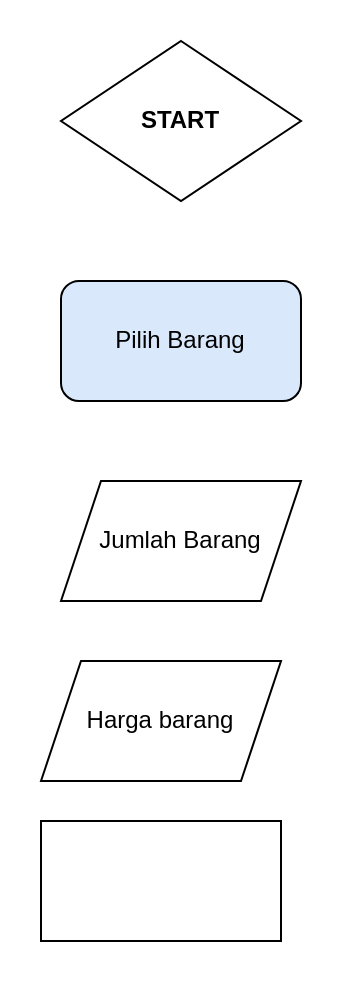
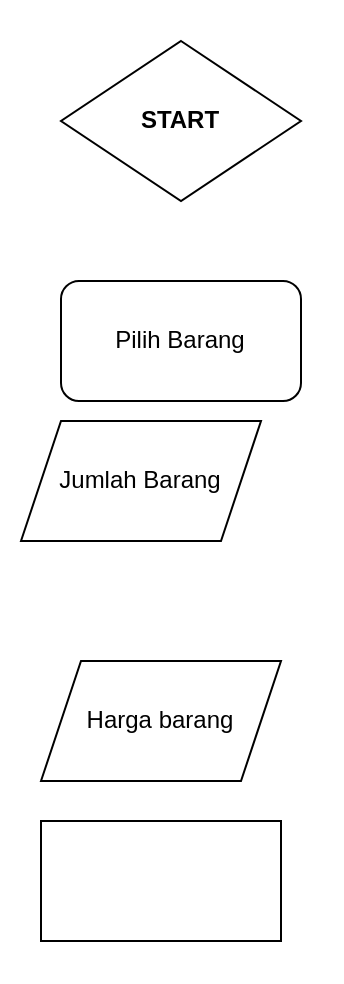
  <mxCell id="0" />
  <mxCell id="1" parent="0" />
  <mxCell id="2" value="&lt;b&gt;START&lt;/b&gt;" style="rhombus;whiteSpace=wrap;html=1;" vertex="1" parent="1"><mxGeometry x="30" y="20" width="120" height="80" as="geometry" /></mxCell>
- <mxCell id="3" value="Pilih Barang" style="rounded=1;whiteSpace=wrap;html=1;fillColor=#dae8fc;" vertex="1" parent="1"><mxGeometry x="30" y="140" width="120" height="60" as="geometry" /></mxCell>
- <mxCell id="4" value="Jumlah Barang" style="shape=parallelogram;perimeter=parallelogramPerimeter;whiteSpace=wrap;html=1;fixedSize=1;" vertex="1" parent="1"><mxGeometry x="30" y="240" width="120" height="60" as="geometry" /></mxCell>
+ <mxCell id="3" value="Pilih Barang" style="rounded=1;whiteSpace=wrap;html=1;" vertex="1" parent="1"><mxGeometry x="30" y="140" width="120" height="60" as="geometry" /></mxCell>
+ <mxCell id="4" value="Jumlah Barang" style="shape=parallelogram;perimeter=parallelogramPerimeter;whiteSpace=wrap;html=1;fixedSize=1;" vertex="1" parent="1"><mxGeometry x="10" y="210" width="120" height="60" as="geometry" /></mxCell>
  <mxCell id="5" value="Harga barang" style="shape=parallelogram;perimeter=parallelogramPerimeter;whiteSpace=wrap;html=1;fixedSize=1;" vertex="1" parent="1"><mxGeometry x="20" y="330" width="120" height="60" as="geometry" /></mxCell>
  <mxCell id="6" value="" style="rounded=0;whiteSpace=wrap;html=1;" vertex="1" parent="1"><mxGeometry x="20" y="410" width="120" height="60" as="geometry" /></mxCell>
